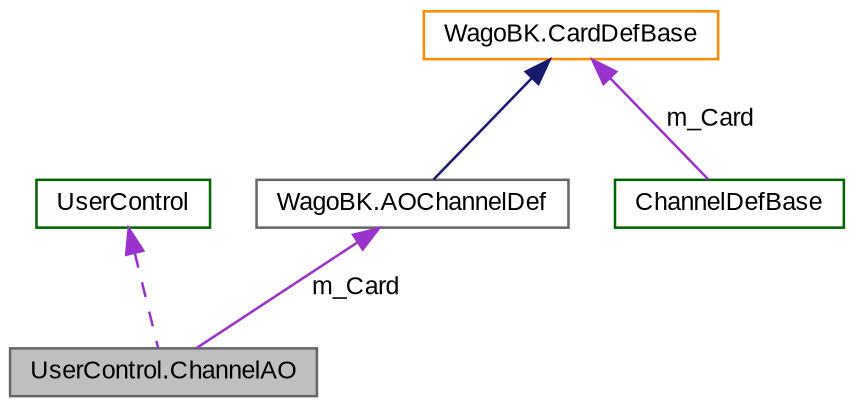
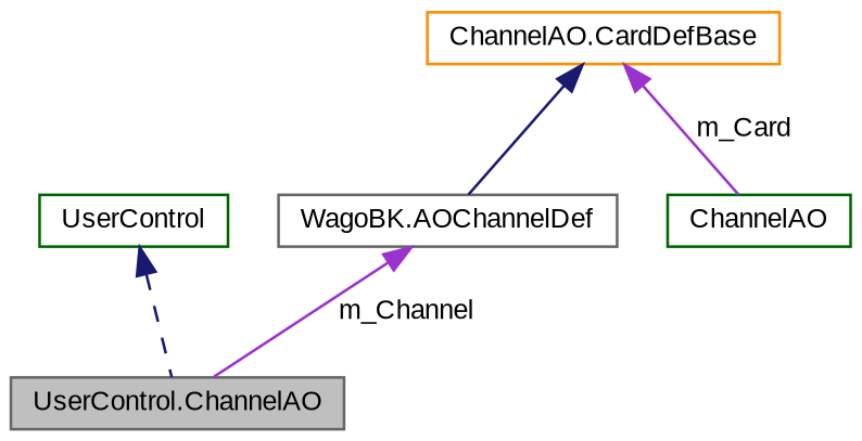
  digraph {
    node [color=gray40 fillcolor=white fontname=Arial fontsize=10 shape=record style=filled]
    edge [color=midnightblue dir=back fontname=Arial fontsize=10 labelfontname=Arial labelfontsize=10 style=solid]
    n1 [fillcolor=grey75 fontcolor=black height=0.2 label="UserControl.ChannelAO" width=0.4]
    n2 [color=darkgreen height=0.2 label=UserControl width=0.4]
    n3 [height=0.2 label="WagoBK.AOChannelDef" width=0.4]
-   n4 [color=darkgreen height=0.2 label=ChannelDefBase width=0.4]
-   n5 [color=darkorange height=0.2 label="WagoBK.CardDefBase" width=0.4]
-   n2 -> n1 [color=darkorchid3 style=dashed]
-   n3 -> n1 [color=darkorchid3 label=" m_Card"]
+   n4 [color=darkgreen height=0.2 label=ChannelAO width=0.4]
+   n5 [color=darkorange height=0.2 label="ChannelAO.CardDefBase" width=0.4]
+   n2 -> n1 [style=dashed]
+   n3 -> n1 [color=darkorchid3 label=" m_Channel"]
    n5 -> n3
    n5 -> n4 [color=darkorchid3 label=" m_Card"]
  }
